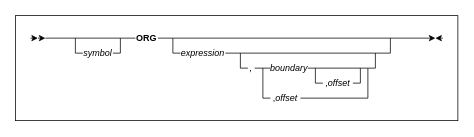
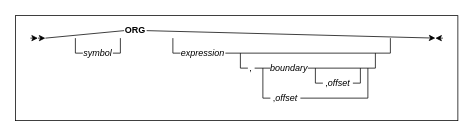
  <mxCell id="0" />
  <mxCell id="1" parent="0" />
  <mxCell id="2" value="" style="rounded=0;whiteSpace=wrap;html=1;" vertex="1" parent="1"><mxGeometry x="20" y="20" width="590" height="140" as="geometry" /></mxCell>
  <mxCell id="3" value="" style="endArrow=classic;html=1;" edge="1" parent="1"><mxGeometry width="50" height="50" relative="1" as="geometry"><mxPoint x="590" y="50" as="sourcePoint" /><mxPoint x="580" y="50" as="targetPoint" /></mxGeometry></mxCell>
  <mxCell id="4" value="" style="endArrow=classic;html=1;" edge="1" parent="1"><mxGeometry width="50" height="50" relative="1" as="geometry"><mxPoint x="50" y="50" as="sourcePoint" /><mxPoint x="60" y="50" as="targetPoint" /></mxGeometry></mxCell>
  <mxCell id="5" value="" style="endArrow=classic;html=1;" edge="1" parent="1"><mxGeometry width="50" height="50" relative="1" as="geometry"><mxPoint x="40" y="50" as="sourcePoint" /><mxPoint x="50" y="50" as="targetPoint" /></mxGeometry></mxCell>
  <mxCell id="6" value="" style="endArrow=none;html=1;rounded=0;exitX=0;exitY=0.5;exitDx=0;exitDy=0;" edge="1" parent="1" source="7"><mxGeometry width="50" height="50" relative="1" as="geometry"><mxPoint x="110" y="80" as="sourcePoint" /><mxPoint x="100" y="50" as="targetPoint" /><Array as="points"><mxPoint x="100" y="70" /></Array></mxGeometry></mxCell>
  <mxCell id="7" value="symbol" style="text;html=1;strokeColor=none;fillColor=none;align=center;verticalAlign=middle;whiteSpace=wrap;rounded=0;fontStyle=2" vertex="1" parent="1"><mxGeometry x="110" y="60" width="40" height="20" as="geometry" /></mxCell>
  <mxCell id="8" value="" style="endArrow=none;html=1;rounded=0;exitX=1;exitY=0.5;exitDx=0;exitDy=0;" edge="1" parent="1" source="7"><mxGeometry width="50" height="50" relative="1" as="geometry"><mxPoint x="190" y="100" as="sourcePoint" /><mxPoint x="160" y="50" as="targetPoint" /><Array as="points"><mxPoint x="160" y="70" /></Array></mxGeometry></mxCell>
- <mxCell id="9" value="ORG" style="text;html=1;strokeColor=none;fillColor=none;align=center;verticalAlign=middle;whiteSpace=wrap;rounded=0;fontStyle=1" vertex="1" parent="1"><mxGeometry x="180" y="40" width="30" height="20" as="geometry" /></mxCell>
+ <mxCell id="9" value="ORG" style="text;html=1;strokeColor=none;fillColor=none;align=center;verticalAlign=middle;whiteSpace=wrap;rounded=0;fontStyle=1" vertex="1" parent="1"><mxGeometry x="165" y="30" width="30" height="20" as="geometry" /></mxCell>
  <mxCell id="10" value="" style="endArrow=none;html=1;entryX=0;entryY=0.5;entryDx=0;entryDy=0;" edge="1" parent="1" target="9"><mxGeometry width="50" height="50" relative="1" as="geometry"><mxPoint x="60" y="50" as="sourcePoint" /><mxPoint x="350" y="160" as="targetPoint" /></mxGeometry></mxCell>
  <mxCell id="11" value="" style="endArrow=classic;html=1;exitX=1;exitY=0.5;exitDx=0;exitDy=0;" edge="1" parent="1" source="9"><mxGeometry width="50" height="50" relative="1" as="geometry"><mxPoint x="300" y="210" as="sourcePoint" /><mxPoint x="580" y="50" as="targetPoint" /></mxGeometry></mxCell>
  <mxCell id="12" value="expression" style="text;html=1;strokeColor=none;fillColor=none;align=center;verticalAlign=middle;whiteSpace=wrap;rounded=0;fontStyle=2" vertex="1" parent="1"><mxGeometry x="240" y="60" width="60" height="20" as="geometry" /></mxCell>
  <mxCell id="13" value="" style="endArrow=none;html=1;exitX=1;exitY=0.5;exitDx=0;exitDy=0;rounded=0;" edge="1" parent="1" source="12"><mxGeometry width="50" height="50" relative="1" as="geometry"><mxPoint x="510" y="80" as="sourcePoint" /><mxPoint x="520" y="50" as="targetPoint" /><Array as="points"><mxPoint x="520" y="70" /></Array></mxGeometry></mxCell>
  <mxCell id="14" value="," style="text;html=1;strokeColor=none;fillColor=none;align=center;verticalAlign=middle;whiteSpace=wrap;rounded=0;fontStyle=0" vertex="1" parent="1"><mxGeometry x="329" y="80" width="10" height="20" as="geometry" /></mxCell>
  <mxCell id="15" value="" style="endArrow=none;html=1;rounded=0;exitX=0;exitY=0.5;exitDx=0;exitDy=0;" edge="1" parent="1"><mxGeometry width="50" height="50" relative="1" as="geometry"><mxPoint x="240" y="70" as="sourcePoint" /><mxPoint x="230" y="50" as="targetPoint" /><Array as="points"><mxPoint x="230" y="70" /></Array></mxGeometry></mxCell>
  <mxCell id="16" value="" style="endArrow=none;html=1;rounded=0;exitX=0;exitY=0.5;exitDx=0;exitDy=0;" edge="1" parent="1"><mxGeometry width="50" height="50" relative="1" as="geometry"><mxPoint x="330" y="90" as="sourcePoint" /><mxPoint x="320" y="70" as="targetPoint" /><Array as="points"><mxPoint x="320" y="90" /></Array></mxGeometry></mxCell>
  <mxCell id="17" value="" style="endArrow=none;html=1;rounded=0;exitX=1;exitY=0.5;exitDx=0;exitDy=0;" edge="1" parent="1" source="18"><mxGeometry width="50" height="50" relative="1" as="geometry"><mxPoint x="420" y="90" as="sourcePoint" /><mxPoint x="500" y="70" as="targetPoint" /><Array as="points"><mxPoint x="500" y="90" /></Array></mxGeometry></mxCell>
  <mxCell id="18" value="boundary" style="text;html=1;strokeColor=none;fillColor=none;align=center;verticalAlign=middle;whiteSpace=wrap;rounded=0;fontStyle=2" vertex="1" parent="1"><mxGeometry x="360" y="80" width="50" height="20" as="geometry" /></mxCell>
  <mxCell id="19" value="" style="endArrow=none;html=1;entryX=0;entryY=0.5;entryDx=0;entryDy=0;exitX=1;exitY=0.5;exitDx=0;exitDy=0;" edge="1" parent="1" source="14" target="18"><mxGeometry width="50" height="50" relative="1" as="geometry"><mxPoint x="320" y="210" as="sourcePoint" /><mxPoint x="370" y="160" as="targetPoint" /></mxGeometry></mxCell>
  <mxCell id="20" value="" style="endArrow=none;html=1;rounded=0;exitX=0;exitY=0.5;exitDx=0;exitDy=0;" edge="1" parent="1" source="24"><mxGeometry width="50" height="50" relative="1" as="geometry"><mxPoint x="360" y="120" as="sourcePoint" /><mxPoint x="350" y="90" as="targetPoint" /><Array as="points"><mxPoint x="350" y="130" /></Array></mxGeometry></mxCell>
  <mxCell id="21" value="" style="endArrow=none;html=1;rounded=0;exitX=0;exitY=0.5;exitDx=0;exitDy=0;" edge="1" parent="1"><mxGeometry width="50" height="50" relative="1" as="geometry"><mxPoint x="430" y="110" as="sourcePoint" /><mxPoint x="420" y="90" as="targetPoint" /><Array as="points"><mxPoint x="420" y="110" /></Array></mxGeometry></mxCell>
  <mxCell id="22" value=",&lt;i&gt;offset&lt;/i&gt;" style="text;html=1;strokeColor=none;fillColor=none;align=center;verticalAlign=middle;whiteSpace=wrap;rounded=0;" vertex="1" parent="1"><mxGeometry x="430" y="100" width="40" height="20" as="geometry" /></mxCell>
  <mxCell id="23" value="" style="endArrow=none;html=1;rounded=0;exitX=1;exitY=0.5;exitDx=0;exitDy=0;" edge="1" parent="1"><mxGeometry width="50" height="50" relative="1" as="geometry"><mxPoint x="470" y="110" as="sourcePoint" /><mxPoint x="480" y="90" as="targetPoint" /><Array as="points"><mxPoint x="480" y="110" /></Array></mxGeometry></mxCell>
  <mxCell id="24" value=",&lt;i&gt;offset&lt;/i&gt;" style="text;html=1;strokeColor=none;fillColor=none;align=center;verticalAlign=middle;whiteSpace=wrap;rounded=0;" vertex="1" parent="1"><mxGeometry x="360" y="120" width="40" height="20" as="geometry" /></mxCell>
  <mxCell id="25" value="" style="endArrow=none;html=1;rounded=0;exitX=1;exitY=0.5;exitDx=0;exitDy=0;" edge="1" parent="1" source="24"><mxGeometry width="50" height="50" relative="1" as="geometry"><mxPoint x="480" y="120" as="sourcePoint" /><mxPoint x="490" y="90" as="targetPoint" /><Array as="points"><mxPoint x="490" y="130" /></Array></mxGeometry></mxCell>
